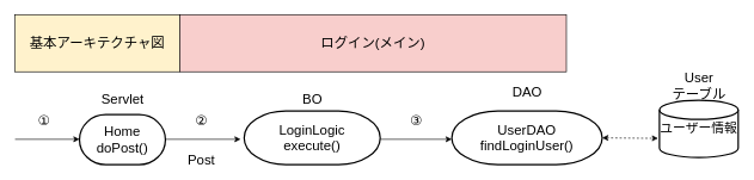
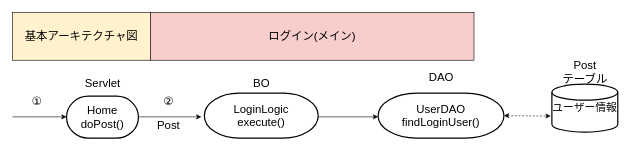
  <mxCell id="0" />
  <mxCell id="1" parent="0" />
  <mxCell id="2" value="基本アーキテクチャ図" style="rounded=0;whiteSpace=wrap;html=1;fontSize=19;align=center;fillColor=#fff2cc;" vertex="1" parent="1"><mxGeometry x="20" y="20" width="230" height="80" as="geometry" /></mxCell>
  <mxCell id="3" value="ログイン(メイン)" style="rounded=0;whiteSpace=wrap;html=1;fontSize=19;align=center;fillColor=#f8cecc;" vertex="1" parent="1"><mxGeometry x="250" y="20" width="540" height="80" as="geometry" /></mxCell>
  <mxCell id="4" value="&lt;font style=&quot;font-size: 19px;&quot;&gt;①&lt;/font&gt;" style="text;html=1;align=center;verticalAlign=middle;resizable=0;points=[];autosize=1;strokeColor=none;fillColor=none;fontFamily=Helvetica;fontSize=12;fontColor=default;" vertex="1" parent="1"><mxGeometry x="40" y="150" width="40" height="40" as="geometry" /></mxCell>
- <mxCell id="5" value="&lt;font style=&quot;font-size: 19px;&quot;&gt;Post&lt;/font&gt;" style="text;html=1;align=center;verticalAlign=middle;resizable=0;points=[];autosize=1;strokeColor=none;fillColor=none;fontFamily=Helvetica;fontSize=12;fontColor=default;" vertex="1" parent="1"><mxGeometry x="250" y="205" width="60" height="40" as="geometry" /></mxCell>
+ <mxCell id="5" value="&lt;font style=&quot;font-size: 19px;&quot;&gt;Post&lt;/font&gt;" style="text;html=1;align=center;verticalAlign=middle;resizable=0;points=[];autosize=1;strokeColor=none;fillColor=none;fontFamily=Helvetica;fontSize=12;fontColor=default;" vertex="1" parent="1"><mxGeometry x="250" y="190" width="60" height="40" as="geometry" /></mxCell>
  <mxCell id="6" value="" style="endArrow=classic;html=1;rounded=0;fontFamily=Helvetica;fontSize=12;fontColor=default;" edge="1" parent="1"><mxGeometry width="50" height="50" relative="1" as="geometry"><mxPoint x="20" y="194.5" as="sourcePoint" /><mxPoint x="110" y="194.5" as="targetPoint" /></mxGeometry></mxCell>
  <mxCell id="7" value="&lt;div&gt;&lt;font style=&quot;font-size: 19px;&quot;&gt;Home&lt;/font&gt;&lt;/div&gt;&lt;div&gt;&lt;font style=&quot;font-size: 19px;&quot;&gt;doPost()&lt;/font&gt;&lt;/div&gt;" style="strokeWidth=2;html=1;shape=mxgraph.flowchart.terminator;whiteSpace=wrap;rounded=0;strokeColor=default;align=center;verticalAlign=middle;fontFamily=Helvetica;fontSize=12;fontColor=default;fillColor=default;" vertex="1" parent="1"><mxGeometry x="110" y="160" width="120" height="70" as="geometry" /></mxCell>
  <mxCell id="8" value="&lt;span style=&quot;font-size: 19px;&quot;&gt;②&lt;/span&gt;" style="text;html=1;align=center;verticalAlign=middle;resizable=0;points=[];autosize=1;strokeColor=none;fillColor=none;fontFamily=Helvetica;fontSize=12;fontColor=default;" vertex="1" parent="1"><mxGeometry x="260" y="150" width="40" height="40" as="geometry" /></mxCell>
  <mxCell id="9" value="&lt;span style=&quot;font-size: 19px;&quot;&gt;Servlet&lt;/span&gt;" style="text;html=1;align=center;verticalAlign=middle;resizable=0;points=[];autosize=1;strokeColor=none;fillColor=none;fontFamily=Helvetica;fontSize=12;fontColor=default;" vertex="1" parent="1"><mxGeometry x="130" y="120" width="80" height="40" as="geometry" /></mxCell>
  <mxCell id="10" value="" style="endArrow=classic;html=1;rounded=0;fontFamily=Helvetica;fontSize=12;fontColor=default;" edge="1" parent="1"><mxGeometry width="50" height="50" relative="1" as="geometry"><mxPoint x="230" y="194.5" as="sourcePoint" /><mxPoint x="335" y="194.5" as="targetPoint" /></mxGeometry></mxCell>
  <mxCell id="11" value="&lt;font style=&quot;font-size: 19px;&quot;&gt;LoginLogic&lt;/font&gt;&lt;div&gt;&lt;font style=&quot;font-size: 19px;&quot;&gt;execute()&lt;/font&gt;&lt;/div&gt;" style="strokeWidth=2;html=1;shape=mxgraph.flowchart.terminator;whiteSpace=wrap;rounded=0;strokeColor=default;align=center;verticalAlign=middle;fontFamily=Helvetica;fontSize=12;fontColor=default;fillColor=default;" vertex="1" parent="1"><mxGeometry x="340" y="155" width="190" height="75" as="geometry" /></mxCell>
  <mxCell id="12" value="&lt;font style=&quot;font-size: 19px;&quot;&gt;UserDAO&lt;/font&gt;&lt;div&gt;&lt;span style=&quot;font-size: 19px;&quot;&gt;findLoginUser()&lt;/span&gt;&lt;/div&gt;" style="strokeWidth=2;html=1;shape=mxgraph.flowchart.terminator;whiteSpace=wrap;rounded=0;strokeColor=default;align=center;verticalAlign=middle;fontFamily=Helvetica;fontSize=12;fontColor=default;fillColor=default;" vertex="1" parent="1"><mxGeometry x="630" y="155" width="210" height="75" as="geometry" /></mxCell>
- <mxCell id="13" value="&lt;span style=&quot;font-size: 19px;&quot;&gt;③&lt;/span&gt;" style="text;html=1;align=center;verticalAlign=middle;resizable=0;points=[];autosize=1;strokeColor=none;fillColor=none;fontFamily=Helvetica;fontSize=12;fontColor=default;" vertex="1" parent="1"><mxGeometry x="560" y="150" width="40" height="40" as="geometry" /></mxCell>
  <mxCell id="14" value="" style="endArrow=classic;html=1;rounded=0;fontFamily=Helvetica;fontSize=12;fontColor=default;" edge="1" parent="1"><mxGeometry width="50" height="50" relative="1" as="geometry"><mxPoint x="530" y="194.5" as="sourcePoint" /><mxPoint x="630" y="194.5" as="targetPoint" /></mxGeometry></mxCell>
  <mxCell id="15" value="&lt;span style=&quot;font-size: 19px;&quot;&gt;BO&lt;/span&gt;" style="text;html=1;align=center;verticalAlign=middle;resizable=0;points=[];autosize=1;strokeColor=none;fillColor=none;fontFamily=Helvetica;fontSize=12;fontColor=default;" vertex="1" parent="1"><mxGeometry x="410" y="120" width="50" height="40" as="geometry" /></mxCell>
  <mxCell id="16" value="&lt;span style=&quot;font-size: 19px;&quot;&gt;DAO&lt;/span&gt;" style="text;html=1;align=center;verticalAlign=middle;resizable=0;points=[];autosize=1;strokeColor=none;fillColor=none;fontFamily=Helvetica;fontSize=12;fontColor=default;" vertex="1" parent="1"><mxGeometry x="705" y="110" width="60" height="40" as="geometry" /></mxCell>
  <mxCell id="17" value="&lt;font style=&quot;font-size: 18px;&quot;&gt;ユーザー情報&lt;/font&gt;" style="strokeWidth=2;html=1;shape=mxgraph.flowchart.database;whiteSpace=wrap;rounded=0;strokeColor=default;align=center;verticalAlign=middle;fontFamily=Helvetica;fontSize=12;fontColor=default;fillColor=default;" vertex="1" parent="1"><mxGeometry x="920" y="140" width="110" height="80" as="geometry" /></mxCell>
- <mxCell id="18" value="&lt;span style=&quot;font-size: 19px;&quot;&gt;User&lt;/span&gt;&lt;br&gt;&lt;div&gt;&lt;span style=&quot;font-size: 19px;&quot;&gt;テーブル&lt;/span&gt;&lt;/div&gt;" style="text;html=1;align=center;verticalAlign=middle;resizable=0;points=[];autosize=1;strokeColor=none;fillColor=none;fontFamily=Helvetica;fontSize=12;fontColor=default;" vertex="1" parent="1"><mxGeometry x="925" y="90" width="100" height="60" as="geometry" /></mxCell>
+ <mxCell id="18" value="&lt;span style=&quot;font-size: 19px;&quot;&gt;Post&lt;/span&gt;&lt;br&gt;&lt;div&gt;&lt;span style=&quot;font-size: 19px;&quot;&gt;テーブル&lt;/span&gt;&lt;/div&gt;" style="text;html=1;align=center;verticalAlign=middle;resizable=0;points=[];autosize=1;strokeColor=none;fillColor=none;fontFamily=Helvetica;fontSize=12;fontColor=default;" vertex="1" parent="1"><mxGeometry x="925" y="90" width="100" height="60" as="geometry" /></mxCell>
  <mxCell id="19" value="" style="endArrow=classic;startArrow=classic;html=1;rounded=0;fontFamily=Helvetica;fontSize=12;fontColor=default;exitX=1;exitY=0.5;exitDx=0;exitDy=0;exitPerimeter=0;entryX=-0.018;entryY=0.665;entryDx=0;entryDy=0;entryPerimeter=0;dashed=1;" edge="1" parent="1" source="12" target="17"><mxGeometry width="50" height="50" relative="1" as="geometry"><mxPoint x="850" y="199" as="sourcePoint" /><mxPoint x="920" y="190" as="targetPoint" /></mxGeometry></mxCell>
